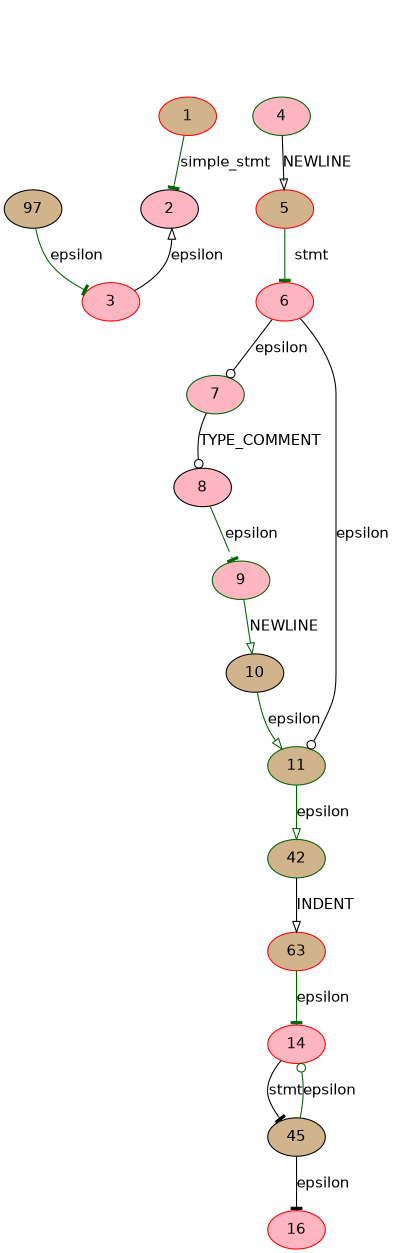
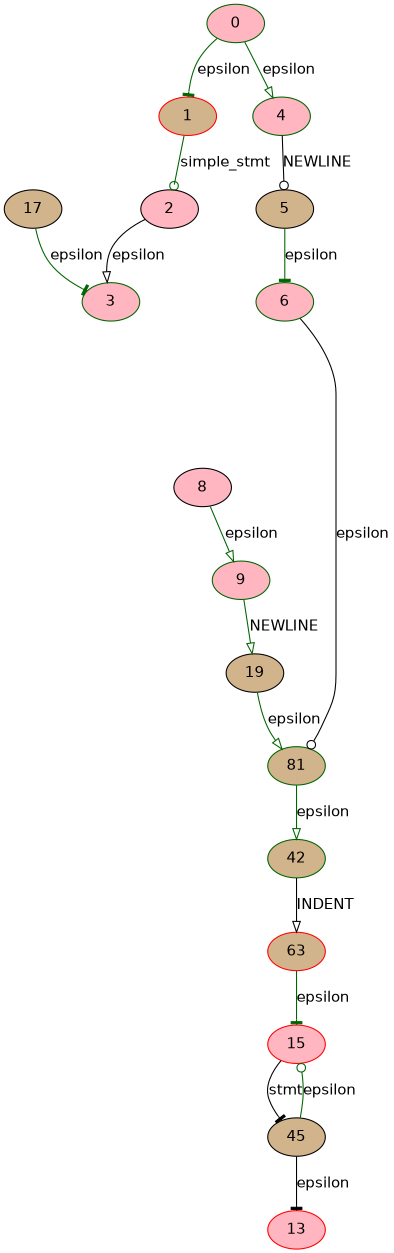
  digraph {
    fontname="DejaVu Sans"
    node [color=darkgreen fillcolor=lightpink fontname="DejaVu Sans" style=filled]
    edge [arrowhead=tee color=darkgreen fontname="DejaVu Sans"]
    1 [color=red fillcolor=tan]
+   0
    4
    2 [color=black]
-   5 [color=red fillcolor=tan]
-   3 [color=red]
-   6 [color=red]
-   7
-   11 [fillcolor=tan]
+   5 [color=black fillcolor=tan]
+   3
+   6
+   11 [fillcolor=tan label=81]
    8 [color=black]
    n11 [fillcolor=tan label=42]
    9
-   10 [color=black fillcolor=tan]
+   10 [color=black fillcolor=tan label=19]
    n14 [color=red fillcolor=tan label=63]
-   14 [color=red]
+   14 [color=red label=15]
    n16 [color=black fillcolor=tan label=45]
-   16 [color=red]
-   17 [color=black fillcolor=tan label=97]
-   1 -> 2 [label=simple_stmt]
-   4 -> 5 [arrowhead=onormal color=black label=NEWLINE]
-   3 -> 2 [arrowhead=onormal color=black label=epsilon]
-   5 -> 6 [label=stmt]
-   6 -> 7 [arrowhead=odot color=black label=epsilon]
+   16 [color=red label=13]
+   17 [color=black fillcolor=tan]
+   1 -> 2 [arrowhead=odot label=simple_stmt]
+   0 -> 1 [label=epsilon]
+   0 -> 4 [arrowhead=onormal label=epsilon]
+   4 -> 5 [arrowhead=odot color=black label=NEWLINE]
+   2 -> 3 [arrowhead=onormal color=black label=epsilon]
+   5 -> 6 [label=epsilon]
    6 -> 11 [arrowhead=odot color=black label=epsilon]
-   7 -> 8 [arrowhead=odot color=black label=TYPE_COMMENT]
    11 -> n11 [arrowhead=onormal label=epsilon]
-   8 -> 9 [label=epsilon]
+   8 -> 9 [arrowhead=onormal label=epsilon]
    n11 -> n14 [arrowhead=onormal color=black label=INDENT]
    9 -> 10 [arrowhead=onormal label=NEWLINE]
    10 -> 11 [arrowhead=onormal label=epsilon]
    n14 -> 14 [label=epsilon]
    14 -> n16 [color=black label=stmt]
    n16 -> 14 [arrowhead=odot label=epsilon]
    n16 -> 16 [color=black label=epsilon]
    17 -> 3 [label=epsilon]
  }
